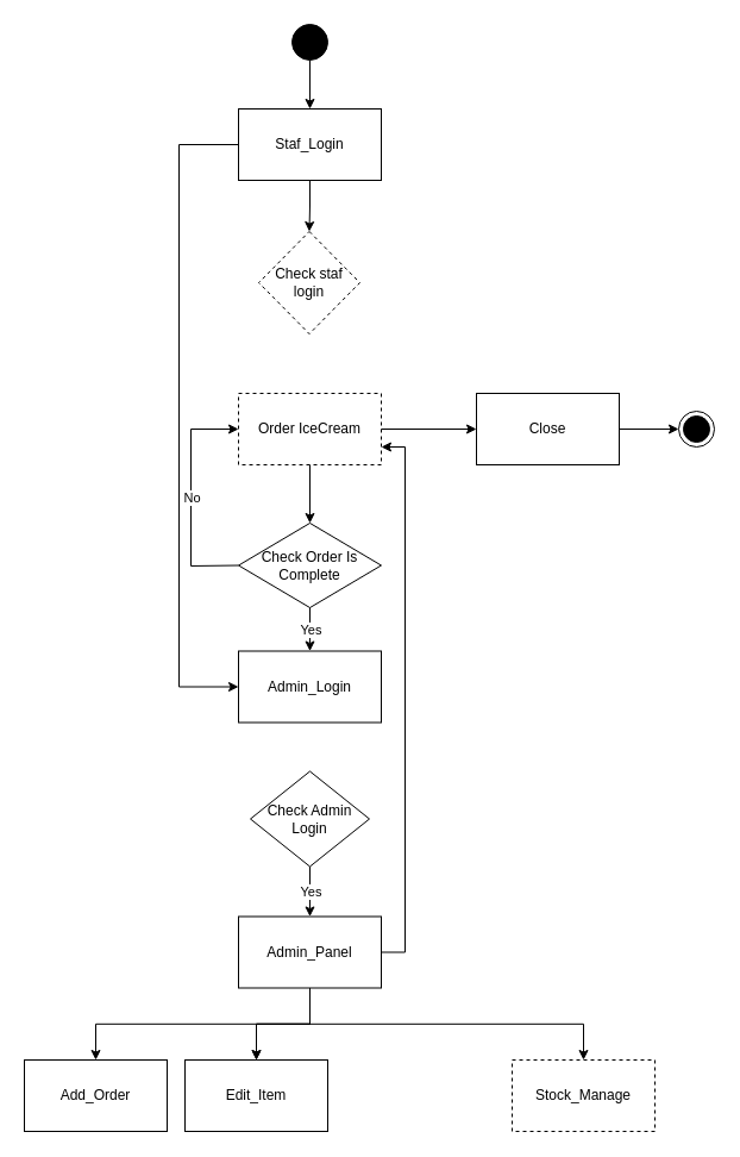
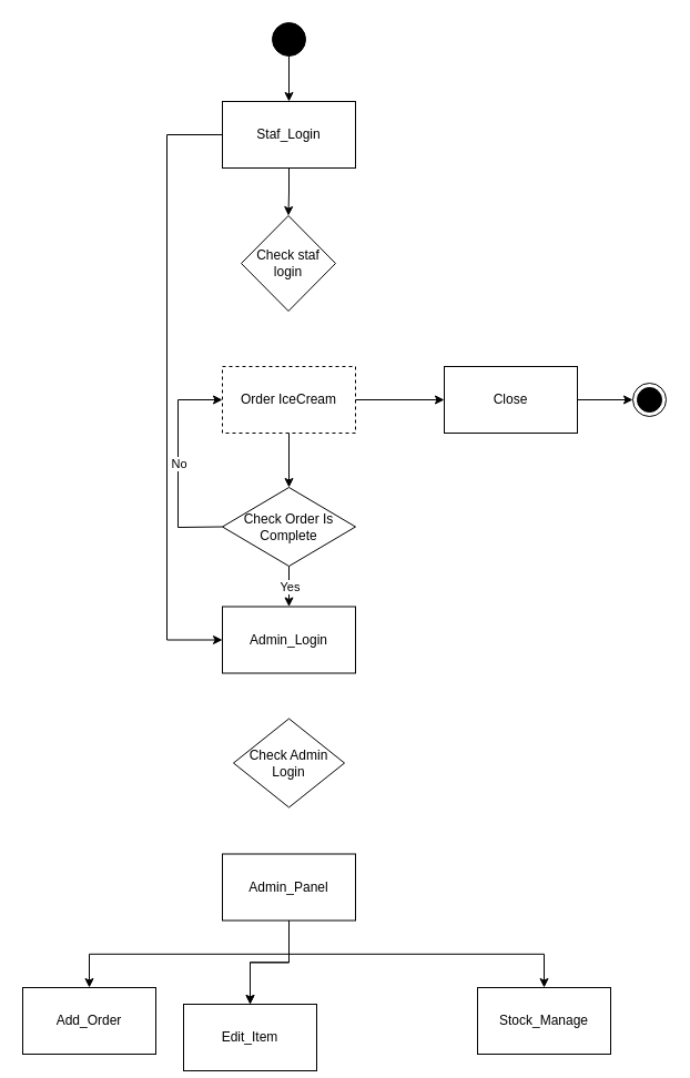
  <mxCell id="0" />
  <mxCell id="1" parent="0" />
  <mxCell id="2" value="" style="edgeStyle=orthogonalEdgeStyle;rounded=0;orthogonalLoop=1;jettySize=auto;html=1;" edge="1" parent="1" source="3" target="6"><mxGeometry relative="1" as="geometry" /></mxCell>
  <mxCell id="3" value="" style="ellipse;whiteSpace=wrap;html=1;aspect=fixed;fillStyle=auto;fillColor=#000000;" vertex="1" parent="1"><mxGeometry x="245" y="20" width="30" height="30" as="geometry" /></mxCell>
  <mxCell id="4" value="" style="edgeStyle=orthogonalEdgeStyle;rounded=0;orthogonalLoop=1;jettySize=auto;html=1;" edge="1" parent="1" source="6" target="7"><mxGeometry relative="1" as="geometry" /></mxCell>
  <mxCell id="5" style="edgeStyle=orthogonalEdgeStyle;rounded=0;orthogonalLoop=1;jettySize=auto;html=1;exitX=0;exitY=0.5;exitDx=0;exitDy=0;entryX=0;entryY=0.5;entryDx=0;entryDy=0;" edge="1" parent="1" source="6" target="15"><mxGeometry relative="1" as="geometry"><Array as="points"><mxPoint x="150" y="121" /><mxPoint x="150" y="577" /></Array></mxGeometry></mxCell>
  <mxCell id="6" value="Staf_Login" style="whiteSpace=wrap;html=1;fillColor=none;fillStyle=auto;" vertex="1" parent="1"><mxGeometry x="200" y="91" width="120" height="60" as="geometry" /></mxCell>
- <mxCell id="7" value="Check staf login" style="rhombus;whiteSpace=wrap;html=1;fillColor=none;fillStyle=auto;dashed=1;" vertex="1" parent="1"><mxGeometry x="217" y="194" width="85" height="86" as="geometry" /></mxCell>
+ <mxCell id="7" value="Check staf login" style="rhombus;whiteSpace=wrap;html=1;fillColor=none;fillStyle=auto;" vertex="1" parent="1"><mxGeometry x="217" y="194" width="85" height="86" as="geometry" /></mxCell>
  <mxCell id="8" value="" style="edgeStyle=orthogonalEdgeStyle;rounded=0;orthogonalLoop=1;jettySize=auto;html=1;" edge="1" parent="1" source="10" target="12"><mxGeometry relative="1" as="geometry" /></mxCell>
  <mxCell id="9" value="" style="edgeStyle=orthogonalEdgeStyle;rounded=0;orthogonalLoop=1;jettySize=auto;html=1;" edge="1" parent="1" source="10" target="14"><mxGeometry relative="1" as="geometry" /></mxCell>
  <mxCell id="10" value="Order IceCream" style="whiteSpace=wrap;html=1;fillColor=none;fillStyle=auto;dashed=1;" vertex="1" parent="1"><mxGeometry x="200" y="330" width="120" height="60" as="geometry" /></mxCell>
  <mxCell id="11" value="" style="edgeStyle=orthogonalEdgeStyle;rounded=0;orthogonalLoop=1;jettySize=auto;html=1;entryX=0;entryY=0.5;entryDx=0;entryDy=0;" edge="1" parent="1" source="12" target="13"><mxGeometry relative="1" as="geometry"><mxPoint x="580" y="360" as="targetPoint" /></mxGeometry></mxCell>
  <mxCell id="12" value="Close" style="whiteSpace=wrap;html=1;fillColor=none;fillStyle=auto;" vertex="1" parent="1"><mxGeometry x="400" y="330" width="120" height="60" as="geometry" /></mxCell>
  <mxCell id="13" value="" style="ellipse;html=1;shape=endState;fillColor=#000000;strokeColor=#000000;" vertex="1" parent="1"><mxGeometry x="570" y="345" width="30" height="30" as="geometry" /></mxCell>
  <mxCell id="14" value="Check Order Is Complete" style="rhombus;whiteSpace=wrap;html=1;fillColor=none;fillStyle=auto;" vertex="1" parent="1"><mxGeometry x="200" y="439" width="120" height="71" as="geometry" /></mxCell>
  <mxCell id="15" value="Admin_Login" style="whiteSpace=wrap;html=1;fillColor=none;fillStyle=auto;" vertex="1" parent="1"><mxGeometry x="200" y="546.5" width="120" height="60" as="geometry" /></mxCell>
  <mxCell id="16" value="Check Admin Login" style="rhombus;whiteSpace=wrap;html=1;fillColor=none;fillStyle=auto;" vertex="1" parent="1"><mxGeometry x="210" y="647.5" width="100" height="80" as="geometry" /></mxCell>
  <mxCell id="17" value="" style="endArrow=classic;html=1;rounded=0;entryX=0.5;entryY=0;entryDx=0;entryDy=0;exitX=0.5;exitY=1;exitDx=0;exitDy=0;" edge="1" parent="1" source="14" target="15"><mxGeometry relative="1" as="geometry"><mxPoint x="180" y="520" as="sourcePoint" /><mxPoint x="280" y="520" as="targetPoint" /></mxGeometry></mxCell>
  <mxCell id="18" value="Yes" style="edgeLabel;resizable=0;html=1;;align=center;verticalAlign=middle;" connectable="0" vertex="1" parent="17"><mxGeometry relative="1" as="geometry" /></mxCell>
  <mxCell id="19" value="" style="endArrow=classic;html=1;rounded=0;exitX=0;exitY=0.5;exitDx=0;exitDy=0;entryX=0;entryY=0.5;entryDx=0;entryDy=0;" edge="1" parent="1" source="14" target="10"><mxGeometry relative="1" as="geometry"><mxPoint x="90" y="360" as="sourcePoint" /><mxPoint x="190" y="360" as="targetPoint" /><Array as="points"><mxPoint x="160" y="475" /><mxPoint x="160" y="360" /></Array></mxGeometry></mxCell>
  <mxCell id="20" value="No" style="edgeLabel;resizable=0;html=1;;align=center;verticalAlign=middle;" connectable="0" vertex="1" parent="19"><mxGeometry relative="1" as="geometry" /></mxCell>
- <mxCell id="21" style="edgeStyle=orthogonalEdgeStyle;rounded=0;orthogonalLoop=1;jettySize=auto;html=1;exitX=1;exitY=0.5;exitDx=0;exitDy=0;entryX=1;entryY=0.75;entryDx=0;entryDy=0;" edge="1" parent="1" source="26" target="10"><mxGeometry relative="1" as="geometry" /></mxCell>
  <mxCell id="22" value="" style="edgeStyle=orthogonalEdgeStyle;rounded=0;orthogonalLoop=1;jettySize=auto;html=1;exitX=0.5;exitY=1;exitDx=0;exitDy=0;" edge="1" parent="1" source="26" target="29"><mxGeometry relative="1" as="geometry" /></mxCell>
  <mxCell id="23" value="" style="edgeStyle=orthogonalEdgeStyle;rounded=0;orthogonalLoop=1;jettySize=auto;html=1;" edge="1" parent="1" source="26" target="30"><mxGeometry relative="1" as="geometry" /></mxCell>
  <mxCell id="24" value="" style="edgeStyle=orthogonalEdgeStyle;rounded=0;orthogonalLoop=1;jettySize=auto;html=1;" edge="1" parent="1" source="26" target="30"><mxGeometry relative="1" as="geometry" /></mxCell>
  <mxCell id="25" value="" style="edgeStyle=orthogonalEdgeStyle;rounded=0;orthogonalLoop=1;jettySize=auto;html=1;exitX=0.5;exitY=1;exitDx=0;exitDy=0;" edge="1" parent="1" source="26" target="31"><mxGeometry relative="1" as="geometry" /></mxCell>
  <mxCell id="26" value="Admin_Panel" style="whiteSpace=wrap;html=1;fillColor=none;fillStyle=auto;" vertex="1" parent="1"><mxGeometry x="200" y="769.5" width="120" height="60" as="geometry" /></mxCell>
- <mxCell id="27" value="" style="endArrow=classic;html=1;rounded=0;entryX=0.5;entryY=0;entryDx=0;entryDy=0;exitX=0.5;exitY=1;exitDx=0;exitDy=0;" edge="1" parent="1" source="16" target="26"><mxGeometry relative="1" as="geometry"><mxPoint x="190" y="740" as="sourcePoint" /><mxPoint x="290" y="740" as="targetPoint" /></mxGeometry></mxCell>
- <mxCell id="28" value="Yes" style="edgeLabel;resizable=0;html=1;;align=center;verticalAlign=middle;" connectable="0" vertex="1" parent="27"><mxGeometry relative="1" as="geometry" /></mxCell>
  <mxCell id="29" value="Add_Order" style="whiteSpace=wrap;html=1;fillColor=none;fillStyle=auto;" vertex="1" parent="1"><mxGeometry x="20" y="890" width="120" height="60" as="geometry" /></mxCell>
- <mxCell id="30" value="Edit_Item" style="whiteSpace=wrap;html=1;fillColor=none;fillStyle=auto;" vertex="1" parent="1"><mxGeometry x="155" y="890" width="120" height="60" as="geometry" /></mxCell>
- <mxCell id="31" value="Stock_Manage" style="whiteSpace=wrap;html=1;fillColor=none;fillStyle=auto;dashed=1;" vertex="1" parent="1"><mxGeometry x="430" y="890" width="120" height="60" as="geometry" /></mxCell>
+ <mxCell id="30" value="Edit_Item" style="whiteSpace=wrap;html=1;fillColor=none;fillStyle=auto;" vertex="1" parent="1"><mxGeometry x="165" y="905" width="120" height="60" as="geometry" /></mxCell>
+ <mxCell id="31" value="Stock_Manage" style="whiteSpace=wrap;html=1;fillColor=none;fillStyle=auto;" vertex="1" parent="1"><mxGeometry x="430" y="890" width="120" height="60" as="geometry" /></mxCell>
